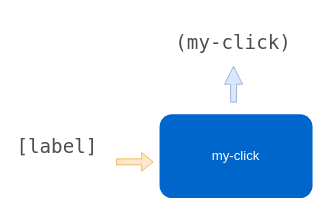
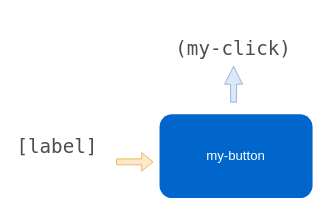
  <mxCell id="0" />
  <mxCell id="1" parent="0" />
  <mxCell id="2" value="" style="group" vertex="1" connectable="0" parent="1"><mxGeometry x="20.206" y="20" width="500.294" height="310" as="geometry" /></mxCell>
- <mxCell id="3" value="my-click" style="rounded=1;whiteSpace=wrap;html=1;fontSize=22;fillColor=#0066CC;strokeColor=none;fontColor=#FFFFFF;" vertex="1" parent="2"><mxGeometry x="245" y="170" width="255.294" height="140" as="geometry" /></mxCell>
+ <mxCell id="3" value="my-button" style="rounded=1;whiteSpace=wrap;html=1;fontSize=22;fillColor=#0066CC;strokeColor=none;fontColor=#FFFFFF;" vertex="1" parent="2"><mxGeometry x="245" y="170" width="255.294" height="140" as="geometry" /></mxCell>
  <mxCell id="4" value="" style="shape=flexArrow;endArrow=classic;html=1;fontSize=22;fontColor=#1A1A1A;fillColor=#ffe6cc;strokeColor=#d79b00;" edge="1" parent="2"><mxGeometry width="50" height="50" relative="1" as="geometry"><mxPoint x="172.941" y="249.5" as="sourcePoint" /><mxPoint x="234.706" y="249.5" as="targetPoint" /></mxGeometry></mxCell>
  <mxCell id="5" value="" style="shape=arrow;endArrow=classic;html=1;fontSize=22;fontColor=#1A1A1A;fillColor=#dae8fc;strokeColor=#6c8ebf;" edge="1" parent="2"><mxGeometry width="50" height="50" relative="1" as="geometry"><mxPoint x="368.529" y="150" as="sourcePoint" /><mxPoint x="368.529" y="90" as="targetPoint" /></mxGeometry></mxCell>
  <mxCell id="6" value="&lt;pre&gt;[label]&lt;/pre&gt;" style="text;html=1;strokeColor=none;fillColor=none;align=left;verticalAlign=middle;whiteSpace=wrap;rounded=0;fontSize=32;fontColor=#4D4D4D;fontFamily=Courier New;" vertex="1" parent="2"><mxGeometry x="5" y="175" width="144.118" height="100" as="geometry" /></mxCell>
- <mxCell id="7" value="&lt;pre&gt;(my-click)&lt;/pre&gt;" style="text;html=1;strokeColor=none;fillColor=none;align=left;verticalAlign=middle;whiteSpace=wrap;rounded=0;fontSize=32;fontColor=#4D4D4D;" vertex="1" parent="2"><mxGeometry x="269.794" width="200" height="100" as="geometry" /></mxCell>
+ <mxCell id="7" value="&lt;pre&gt;(my-click)&lt;/pre&gt;" style="text;html=1;strokeColor=none;fillColor=none;align=left;verticalAlign=middle;whiteSpace=wrap;rounded=0;fontSize=32;fontColor=#4D4D4D;" vertex="1" parent="2"><mxGeometry x="269.794" y="10" width="200" height="100" as="geometry" /></mxCell>
